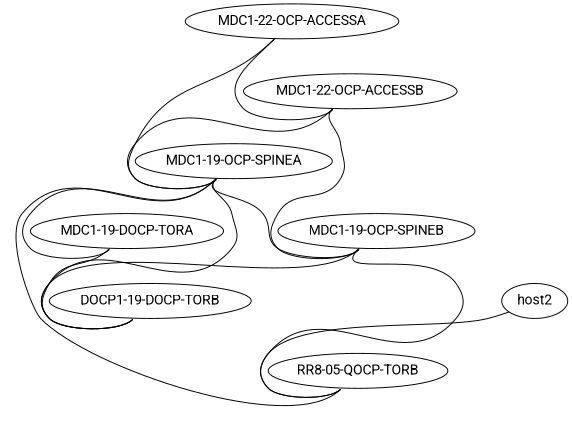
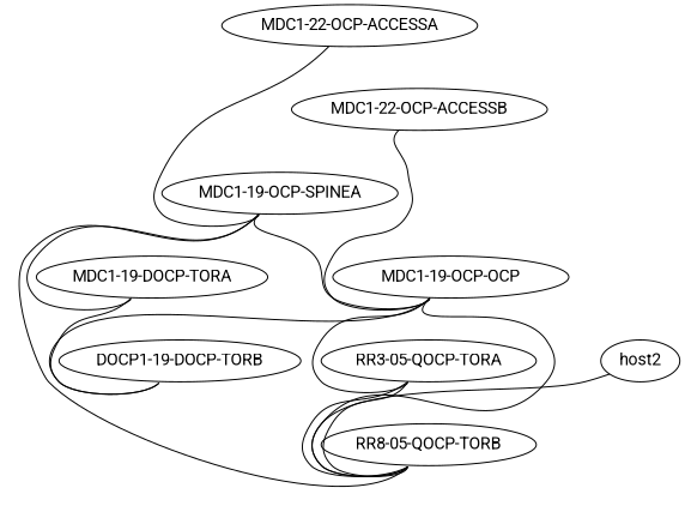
  graph {
    fontname=Roboto
    node [config="./helper_scripts/extra_switch_config.sh" fontname=Roboto function=leaf playbook="provision.yml"]
    edge [fontname=Roboto headport=swp49 tailport=swp30]
    n1 [label="DOCP1-19-DOCP-TORB"]
    "MDC1-19-DOCP-TORA"
    n3 [label="RR8-05-QOCP-TORB"]
+   "RR3-05-QOCP-TORA"
    "MDC1-19-OCP-SPINEA" [function=spine]
-   "MDC1-19-OCP-SPINEB" [function=spine]
+   "MDC1-19-OCP-SPINEB" [function=spine label="MDC1-19-OCP-OCP"]
    "MDC1-22-OCP-ACCESSA" [function=exit]
    "MDC1-22-OCP-ACCESSB" [function=exit]
    host2 [config="./helper_scripts/extra_server_config.sh" function=host os="boxcutter/ubuntu1404" ubuntu=True]
    "MDC1-19-DOCP-TORA" -- n1 [headport=swp47 tailport=swp47]
-   "MDC1-19-OCP-SPINEA" -- n1
+   "RR3-05-QOCP-TORA" -- n3 [headport=swp51 tailport=swp51]
+   "RR3-05-QOCP-TORA" -- n3 [headport=swp52 tailport=swp52]
    "MDC1-19-OCP-SPINEA" -- "MDC1-19-DOCP-TORA" [tailport=swp29]
    "MDC1-19-OCP-SPINEA" -- n3 [tailport=swp28]
    "MDC1-19-OCP-SPINEA" -- "MDC1-19-OCP-SPINEB" [headport=swp1 tailport=swp1]
    "MDC1-19-OCP-SPINEB" -- n1 [headport=swp50]
    "MDC1-19-OCP-SPINEB" -- n3 [headport=swp50 tailport=swp28]
+   "MDC1-19-OCP-SPINEB" -- "RR3-05-QOCP-TORA" [headport=swp50 tailport=swp27]
    "MDC1-22-OCP-ACCESSA" -- "MDC1-19-OCP-SPINEA" [headport=swp31 tailport=swp49]
-   "MDC1-22-OCP-ACCESSA" -- "MDC1-22-OCP-ACCESSB" [headport=swp1 tailport=swp1]
-   "MDC1-22-OCP-ACCESSB" -- "MDC1-19-OCP-SPINEA" [headport=swp32 tailport=swp49]
    "MDC1-22-OCP-ACCESSB" -- "MDC1-19-OCP-SPINEB" [headport=swp32 tailport=swp50]
    host2 -- n3 [headport=swp38 tailport=eth2]
  }
